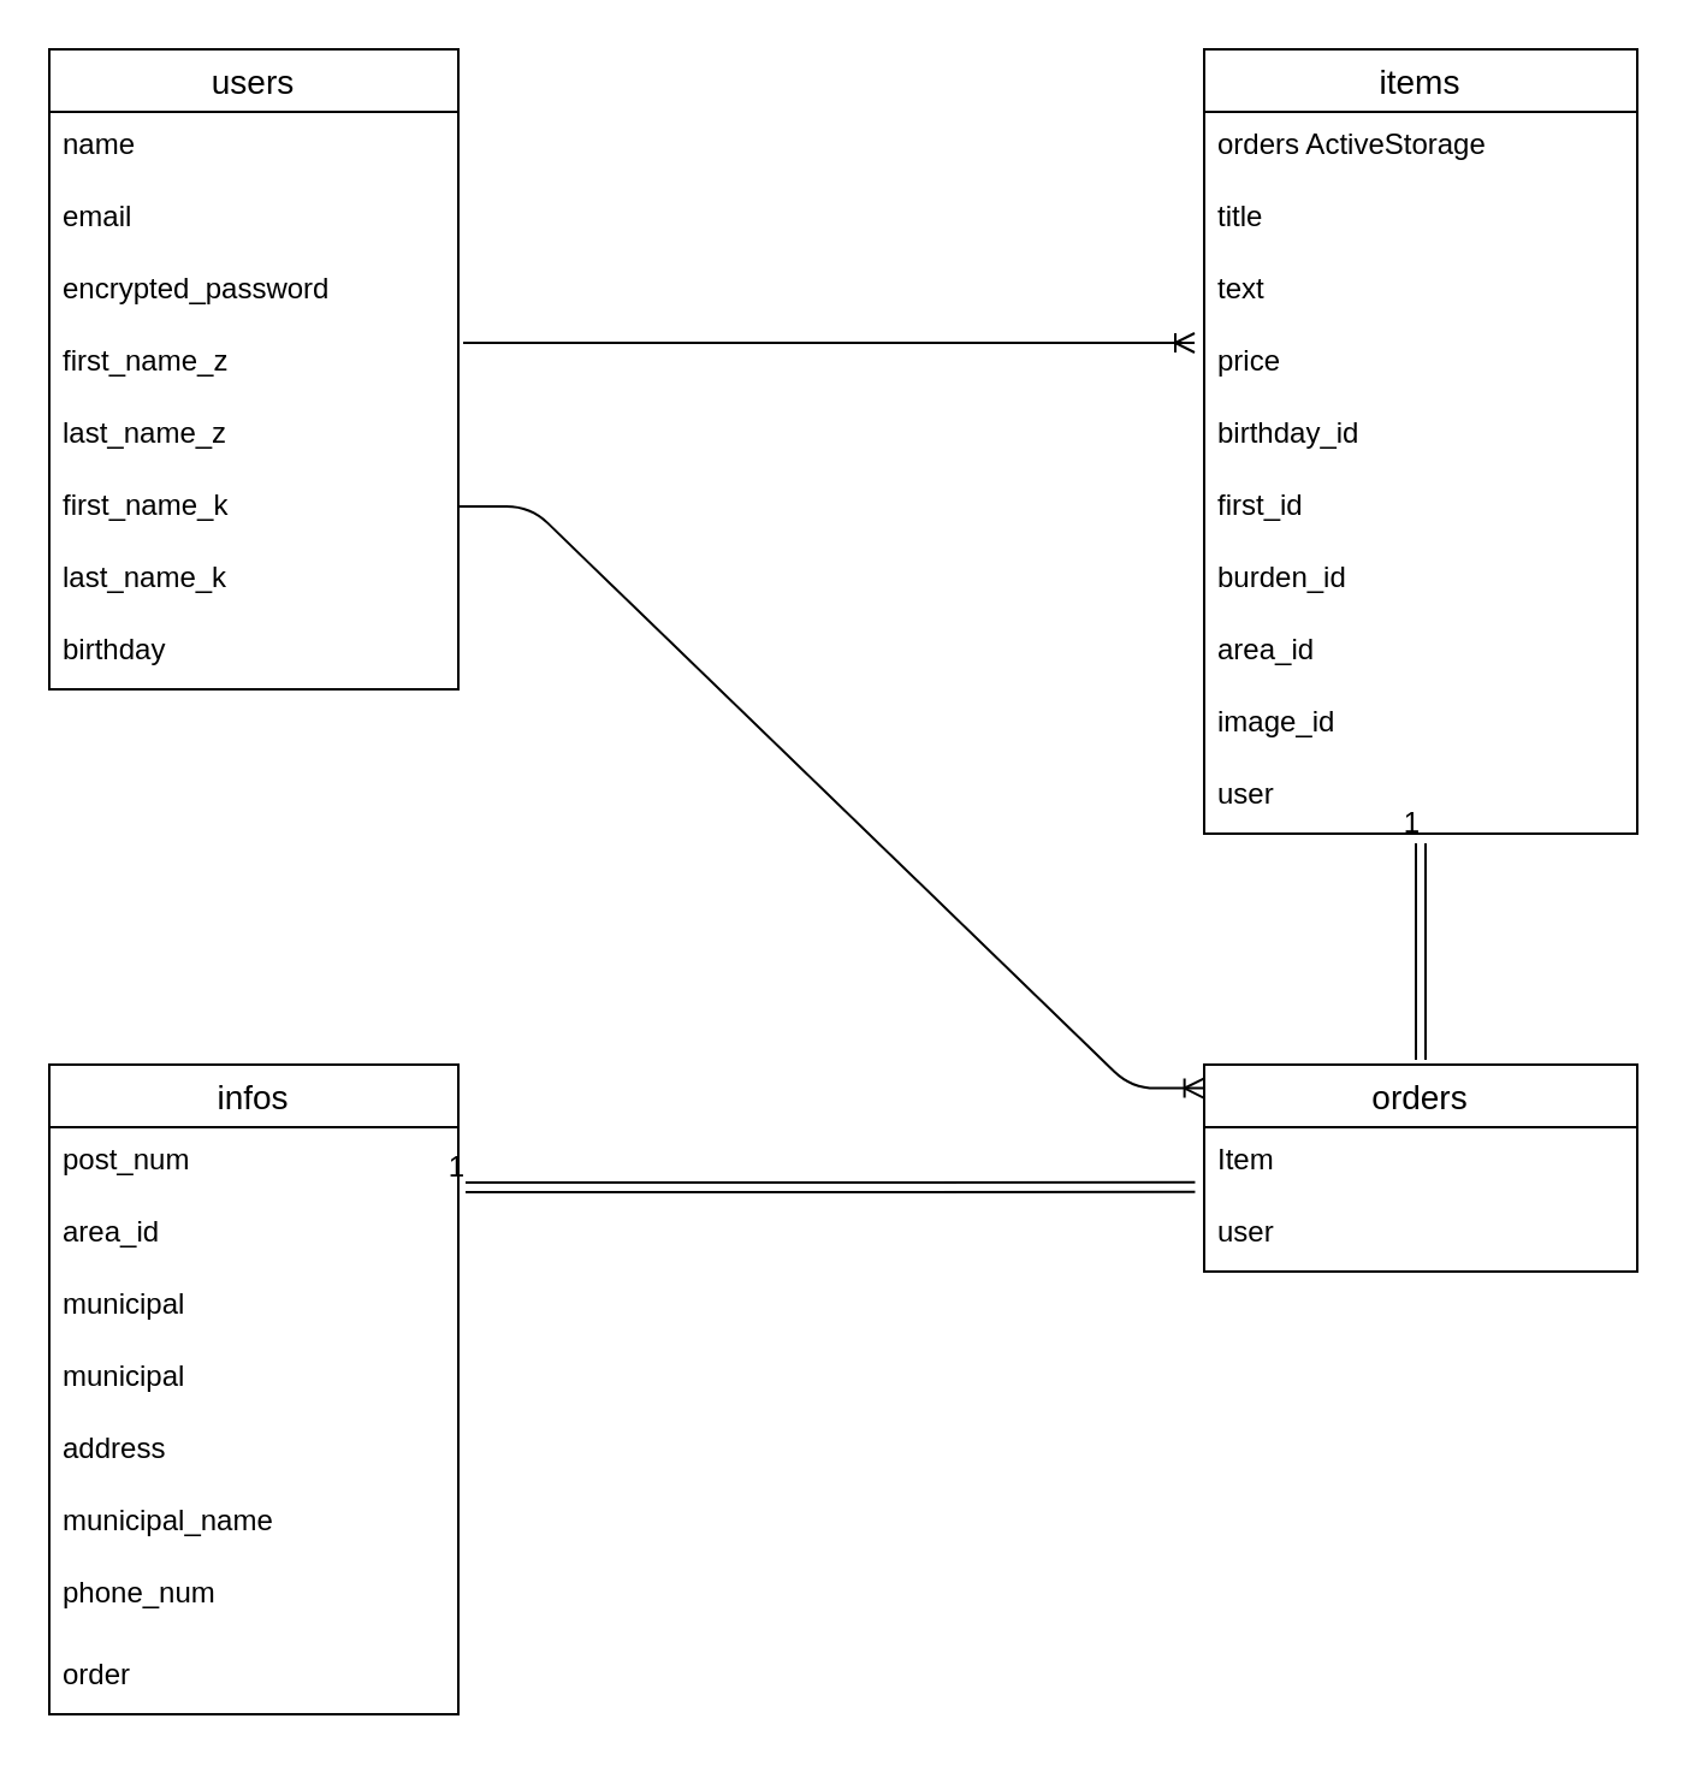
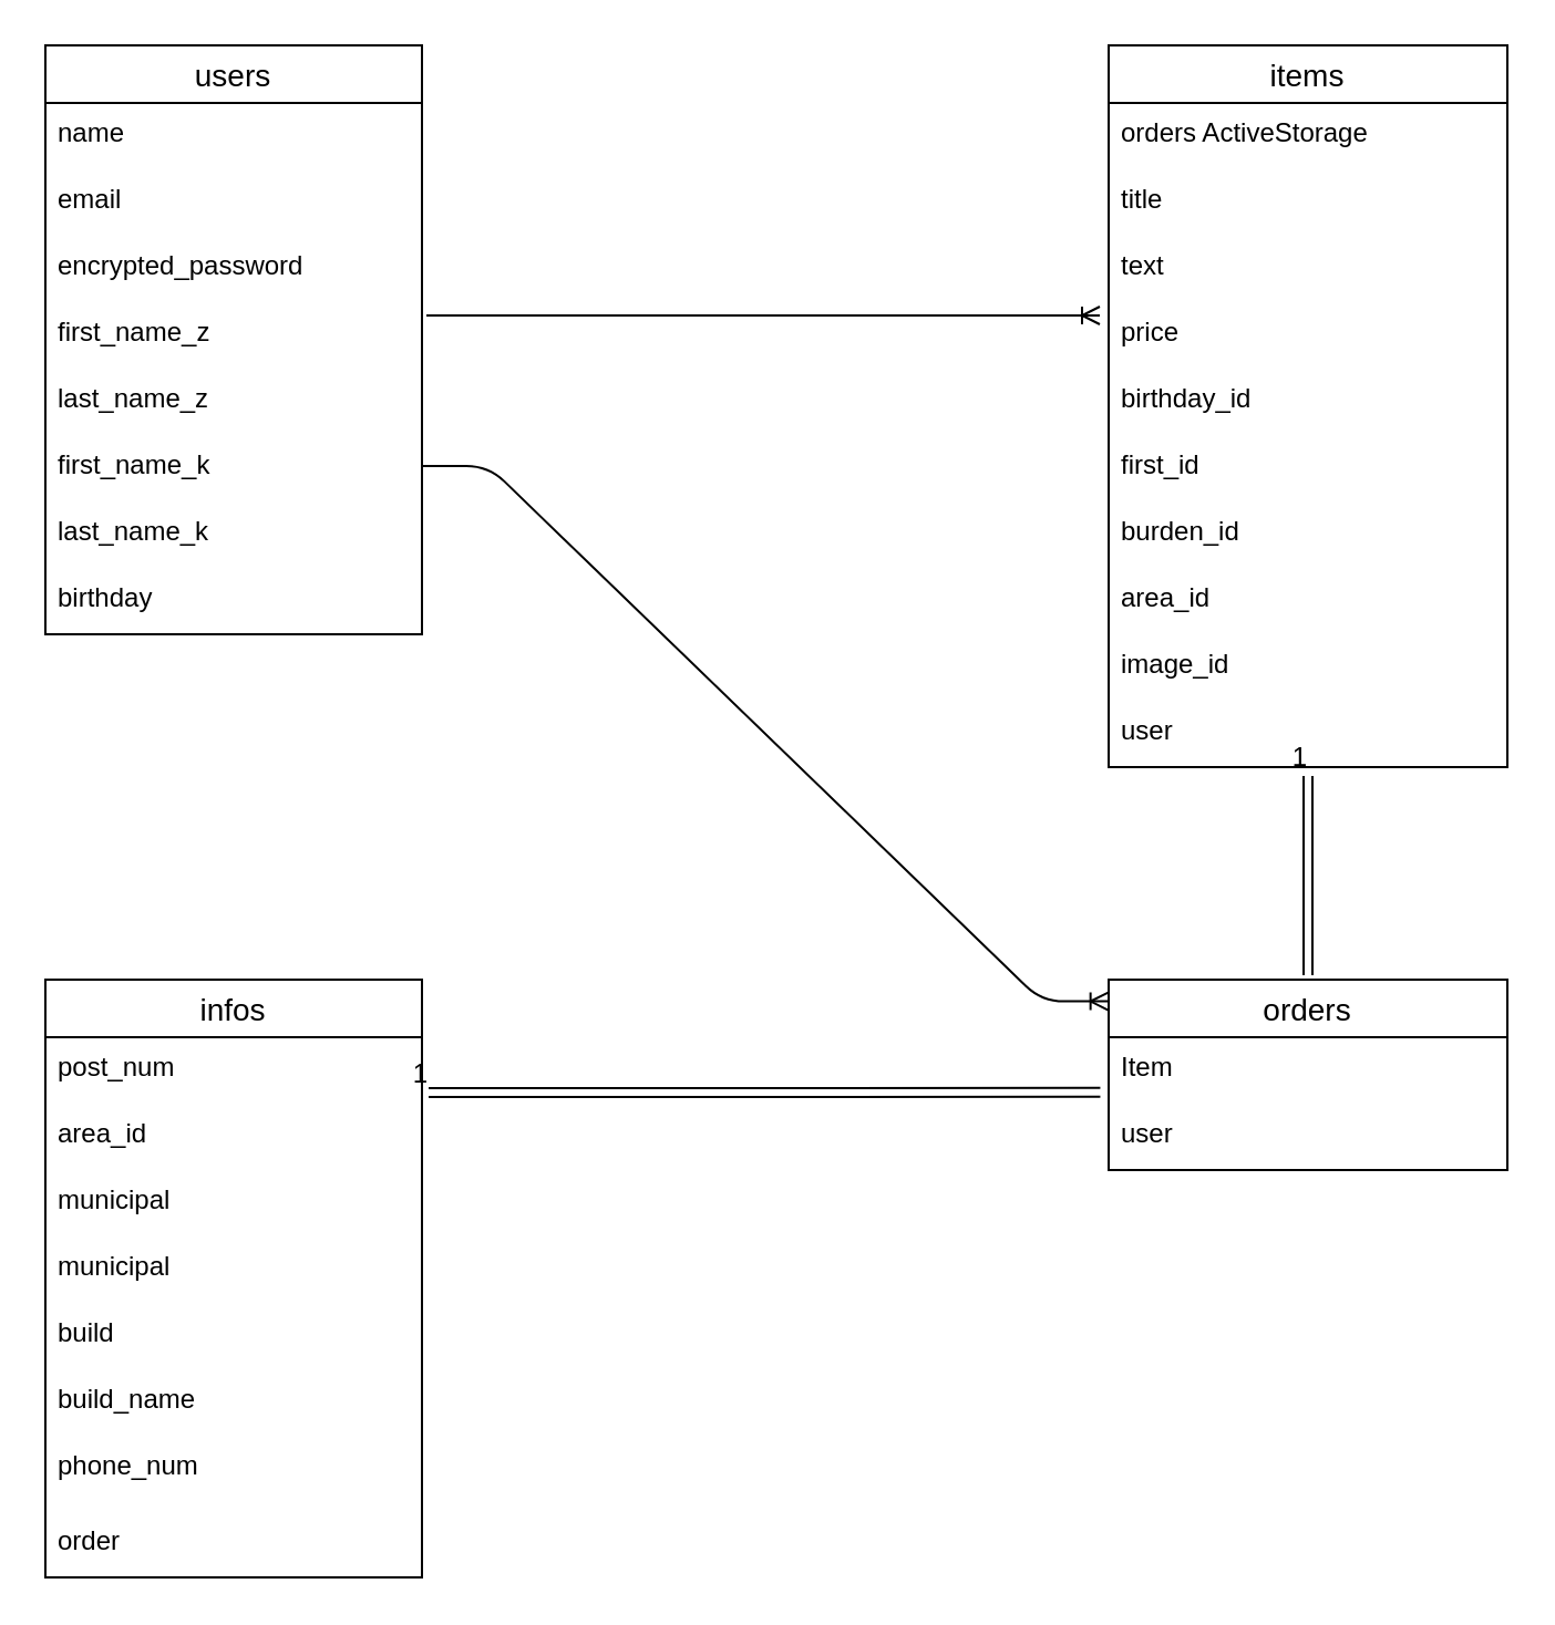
  <mxCell id="0" />
  <mxCell id="1" parent="0" />
  <mxCell id="2" value="items" style="swimlane;fontStyle=0;childLayout=stackLayout;horizontal=1;startSize=26;horizontalStack=0;resizeParent=1;resizeParentMax=0;resizeLast=0;collapsible=1;marginBottom=0;align=center;fontSize=14;" parent="1" vertex="1"><mxGeometry x="500" y="20" width="180" height="326" as="geometry" /></mxCell>
  <mxCell id="3" value="orders ActiveStorage" style="text;strokeColor=none;fillColor=none;spacingLeft=4;spacingRight=4;overflow=hidden;rotatable=0;points=[[0,0.5],[1,0.5]];portConstraint=eastwest;fontSize=12;" parent="2" vertex="1"><mxGeometry y="26" width="180" height="30" as="geometry" /></mxCell>
  <mxCell id="4" value="title" style="text;strokeColor=none;fillColor=none;spacingLeft=4;spacingRight=4;overflow=hidden;rotatable=0;points=[[0,0.5],[1,0.5]];portConstraint=eastwest;fontSize=12;" parent="2" vertex="1"><mxGeometry y="56" width="180" height="30" as="geometry" /></mxCell>
  <mxCell id="5" value="text" style="text;strokeColor=none;fillColor=none;spacingLeft=4;spacingRight=4;overflow=hidden;rotatable=0;points=[[0,0.5],[1,0.5]];portConstraint=eastwest;fontSize=12;" parent="2" vertex="1"><mxGeometry y="86" width="180" height="30" as="geometry" /></mxCell>
  <mxCell id="6" value="price" style="text;strokeColor=none;fillColor=none;spacingLeft=4;spacingRight=4;overflow=hidden;rotatable=0;points=[[0,0.5],[1,0.5]];portConstraint=eastwest;fontSize=12;" parent="2" vertex="1"><mxGeometry y="116" width="180" height="30" as="geometry" /></mxCell>
  <mxCell id="7" value="birthday_id" style="text;strokeColor=none;fillColor=none;spacingLeft=4;spacingRight=4;overflow=hidden;rotatable=0;points=[[0,0.5],[1,0.5]];portConstraint=eastwest;fontSize=12;" parent="2" vertex="1"><mxGeometry y="146" width="180" height="30" as="geometry" /></mxCell>
  <mxCell id="8" value="first_id" style="text;strokeColor=none;fillColor=none;spacingLeft=4;spacingRight=4;overflow=hidden;rotatable=0;points=[[0,0.5],[1,0.5]];portConstraint=eastwest;fontSize=12;" parent="2" vertex="1"><mxGeometry y="176" width="180" height="30" as="geometry" /></mxCell>
  <mxCell id="9" value="burden_id" style="text;strokeColor=none;fillColor=none;spacingLeft=4;spacingRight=4;overflow=hidden;rotatable=0;points=[[0,0.5],[1,0.5]];portConstraint=eastwest;fontSize=12;" parent="2" vertex="1"><mxGeometry y="206" width="180" height="30" as="geometry" /></mxCell>
  <mxCell id="10" value="area_id" style="text;strokeColor=none;fillColor=none;spacingLeft=4;spacingRight=4;overflow=hidden;rotatable=0;points=[[0,0.5],[1,0.5]];portConstraint=eastwest;fontSize=12;" parent="2" vertex="1"><mxGeometry y="236" width="180" height="30" as="geometry" /></mxCell>
  <mxCell id="11" value="image_id" style="text;strokeColor=none;fillColor=none;spacingLeft=4;spacingRight=4;overflow=hidden;rotatable=0;points=[[0,0.5],[1,0.5]];portConstraint=eastwest;fontSize=12;" parent="2" vertex="1"><mxGeometry y="266" width="180" height="30" as="geometry" /></mxCell>
  <mxCell id="12" value="user" style="text;strokeColor=none;fillColor=none;spacingLeft=4;spacingRight=4;overflow=hidden;rotatable=0;points=[[0,0.5],[1,0.5]];portConstraint=eastwest;fontSize=12;" parent="2" vertex="1"><mxGeometry y="296" width="180" height="30" as="geometry" /></mxCell>
  <mxCell id="13" value="users" style="swimlane;fontStyle=0;childLayout=stackLayout;horizontal=1;startSize=26;horizontalStack=0;resizeParent=1;resizeParentMax=0;resizeLast=0;collapsible=1;marginBottom=0;align=center;fontSize=14;" parent="1" vertex="1"><mxGeometry x="20" y="20" width="170" height="266" as="geometry" /></mxCell>
  <mxCell id="14" value="name" style="text;strokeColor=none;fillColor=none;spacingLeft=4;spacingRight=4;overflow=hidden;rotatable=0;points=[[0,0.5],[1,0.5]];portConstraint=eastwest;fontSize=12;" parent="13" vertex="1"><mxGeometry y="26" width="170" height="30" as="geometry" /></mxCell>
  <mxCell id="15" value="email" style="text;strokeColor=none;fillColor=none;spacingLeft=4;spacingRight=4;overflow=hidden;rotatable=0;points=[[0,0.5],[1,0.5]];portConstraint=eastwest;fontSize=12;" parent="13" vertex="1"><mxGeometry y="56" width="170" height="30" as="geometry" /></mxCell>
  <mxCell id="16" value="encrypted_password" style="text;strokeColor=none;fillColor=none;spacingLeft=4;spacingRight=4;overflow=hidden;rotatable=0;points=[[0,0.5],[1,0.5]];portConstraint=eastwest;fontSize=12;" parent="13" vertex="1"><mxGeometry y="86" width="170" height="30" as="geometry" /></mxCell>
  <mxCell id="17" value="first_name_z" style="text;strokeColor=none;fillColor=none;spacingLeft=4;spacingRight=4;overflow=hidden;rotatable=0;points=[[0,0.5],[1,0.5]];portConstraint=eastwest;fontSize=12;" parent="13" vertex="1"><mxGeometry y="116" width="170" height="30" as="geometry" /></mxCell>
  <mxCell id="18" value="last_name_z" style="text;strokeColor=none;fillColor=none;spacingLeft=4;spacingRight=4;overflow=hidden;rotatable=0;points=[[0,0.5],[1,0.5]];portConstraint=eastwest;fontSize=12;" parent="13" vertex="1"><mxGeometry y="146" width="170" height="30" as="geometry" /></mxCell>
  <mxCell id="19" value="first_name_k" style="text;strokeColor=none;fillColor=none;spacingLeft=4;spacingRight=4;overflow=hidden;rotatable=0;points=[[0,0.5],[1,0.5]];portConstraint=eastwest;fontSize=12;" parent="13" vertex="1"><mxGeometry y="176" width="170" height="30" as="geometry" /></mxCell>
  <mxCell id="20" value="last_name_k" style="text;strokeColor=none;fillColor=none;spacingLeft=4;spacingRight=4;overflow=hidden;rotatable=0;points=[[0,0.5],[1,0.5]];portConstraint=eastwest;fontSize=12;" parent="13" vertex="1"><mxGeometry y="206" width="170" height="30" as="geometry" /></mxCell>
  <mxCell id="21" value="birthday" style="text;strokeColor=none;fillColor=none;spacingLeft=4;spacingRight=4;overflow=hidden;rotatable=0;points=[[0,0.5],[1,0.5]];portConstraint=eastwest;fontSize=12;" parent="13" vertex="1"><mxGeometry y="236" width="170" height="30" as="geometry" /></mxCell>
  <mxCell id="22" value="orders" style="swimlane;fontStyle=0;childLayout=stackLayout;horizontal=1;startSize=26;horizontalStack=0;resizeParent=1;resizeParentMax=0;resizeLast=0;collapsible=1;marginBottom=0;align=center;fontSize=14;" parent="1" vertex="1"><mxGeometry x="500" y="442" width="180" height="86" as="geometry" /></mxCell>
  <mxCell id="23" value="Item" style="text;strokeColor=none;fillColor=none;spacingLeft=4;spacingRight=4;overflow=hidden;rotatable=0;points=[[0,0.5],[1,0.5]];portConstraint=eastwest;fontSize=12;" parent="22" vertex="1"><mxGeometry y="26" width="180" height="30" as="geometry" /></mxCell>
  <mxCell id="24" value="user" style="text;strokeColor=none;fillColor=none;spacingLeft=4;spacingRight=4;overflow=hidden;rotatable=0;points=[[0,0.5],[1,0.5]];portConstraint=eastwest;fontSize=12;" parent="22" vertex="1"><mxGeometry y="56" width="180" height="30" as="geometry" /></mxCell>
  <mxCell id="25" value="infos" style="swimlane;fontStyle=0;childLayout=stackLayout;horizontal=1;startSize=26;horizontalStack=0;resizeParent=1;resizeParentMax=0;resizeLast=0;collapsible=1;marginBottom=0;align=center;fontSize=14;" parent="1" vertex="1"><mxGeometry x="20" y="442" width="170" height="270" as="geometry" /></mxCell>
  <mxCell id="26" value="post_num" style="text;strokeColor=none;fillColor=none;spacingLeft=4;spacingRight=4;overflow=hidden;rotatable=0;points=[[0,0.5],[1,0.5]];portConstraint=eastwest;fontSize=12;" parent="25" vertex="1"><mxGeometry y="26" width="170" height="30" as="geometry" /></mxCell>
  <mxCell id="27" value="area_id" style="text;strokeColor=none;fillColor=none;spacingLeft=4;spacingRight=4;overflow=hidden;rotatable=0;points=[[0,0.5],[1,0.5]];portConstraint=eastwest;fontSize=12;" parent="25" vertex="1"><mxGeometry y="56" width="170" height="30" as="geometry" /></mxCell>
  <mxCell id="28" value="municipal" style="text;strokeColor=none;fillColor=none;spacingLeft=4;spacingRight=4;overflow=hidden;rotatable=0;points=[[0,0.5],[1,0.5]];portConstraint=eastwest;fontSize=12;" parent="25" vertex="1"><mxGeometry y="86" width="170" height="30" as="geometry" /></mxCell>
  <mxCell id="29" value="municipal" style="text;strokeColor=none;fillColor=none;spacingLeft=4;spacingRight=4;overflow=hidden;rotatable=0;points=[[0,0.5],[1,0.5]];portConstraint=eastwest;fontSize=12;" parent="25" vertex="1"><mxGeometry y="116" width="170" height="30" as="geometry" /></mxCell>
- <mxCell id="30" value="address" style="text;strokeColor=none;fillColor=none;spacingLeft=4;spacingRight=4;overflow=hidden;rotatable=0;points=[[0,0.5],[1,0.5]];portConstraint=eastwest;fontSize=12;" parent="25" vertex="1"><mxGeometry y="146" width="170" height="30" as="geometry" /></mxCell>
- <mxCell id="31" value="municipal_name" style="text;strokeColor=none;fillColor=none;spacingLeft=4;spacingRight=4;overflow=hidden;rotatable=0;points=[[0,0.5],[1,0.5]];portConstraint=eastwest;fontSize=12;" parent="25" vertex="1"><mxGeometry y="176" width="170" height="30" as="geometry" /></mxCell>
+ <mxCell id="30" value="build" style="text;strokeColor=none;fillColor=none;spacingLeft=4;spacingRight=4;overflow=hidden;rotatable=0;points=[[0,0.5],[1,0.5]];portConstraint=eastwest;fontSize=12;" parent="25" vertex="1"><mxGeometry y="146" width="170" height="30" as="geometry" /></mxCell>
+ <mxCell id="31" value="build_name" style="text;strokeColor=none;fillColor=none;spacingLeft=4;spacingRight=4;overflow=hidden;rotatable=0;points=[[0,0.5],[1,0.5]];portConstraint=eastwest;fontSize=12;" parent="25" vertex="1"><mxGeometry y="176" width="170" height="30" as="geometry" /></mxCell>
  <mxCell id="32" value="phone_num" style="text;strokeColor=none;fillColor=none;spacingLeft=4;spacingRight=4;overflow=hidden;rotatable=0;points=[[0,0.5],[1,0.5]];portConstraint=eastwest;fontSize=12;" parent="25" vertex="1"><mxGeometry y="206" width="170" height="34" as="geometry" /></mxCell>
  <mxCell id="33" value="order" style="text;strokeColor=none;fillColor=none;spacingLeft=4;spacingRight=4;overflow=hidden;rotatable=0;points=[[0,0.5],[1,0.5]];portConstraint=eastwest;fontSize=12;" parent="25" vertex="1"><mxGeometry y="240" width="170" height="30" as="geometry" /></mxCell>
  <mxCell id="34" value="" style="edgeStyle=entityRelationEdgeStyle;fontSize=12;html=1;endArrow=ERoneToMany;" parent="1" edge="1"><mxGeometry width="100" height="100" relative="1" as="geometry"><mxPoint x="192" y="142" as="sourcePoint" /><mxPoint x="496" y="142" as="targetPoint" /></mxGeometry></mxCell>
  <mxCell id="35" value="" style="shape=link;html=1;rounded=0;" parent="1" edge="1"><mxGeometry relative="1" as="geometry"><mxPoint x="590" y="440" as="sourcePoint" /><mxPoint x="590" y="350" as="targetPoint" /></mxGeometry></mxCell>
  <mxCell id="36" value="1" style="resizable=0;html=1;align=right;verticalAlign=bottom;" parent="35" connectable="0" vertex="1"><mxGeometry x="1" relative="1" as="geometry" /></mxCell>
  <mxCell id="37" value="" style="shape=link;html=1;rounded=0;exitX=-0.021;exitY=0.831;exitDx=0;exitDy=0;exitPerimeter=0;" parent="1" edge="1"><mxGeometry relative="1" as="geometry"><mxPoint x="496.22" y="492.93" as="sourcePoint" /><mxPoint x="193" y="493" as="targetPoint" /></mxGeometry></mxCell>
  <mxCell id="38" value="1" style="resizable=0;html=1;align=right;verticalAlign=bottom;" parent="37" connectable="0" vertex="1"><mxGeometry x="1" relative="1" as="geometry" /></mxCell>
  <mxCell id="39" value="" style="edgeStyle=entityRelationEdgeStyle;fontSize=12;html=1;endArrow=ERoneToMany;entryX=-0.001;entryY=0.114;entryDx=0;entryDy=0;entryPerimeter=0;" parent="1" target="22" edge="1"><mxGeometry width="100" height="100" relative="1" as="geometry"><mxPoint x="190" y="210" as="sourcePoint" /><mxPoint x="494" y="210" as="targetPoint" /></mxGeometry></mxCell>
